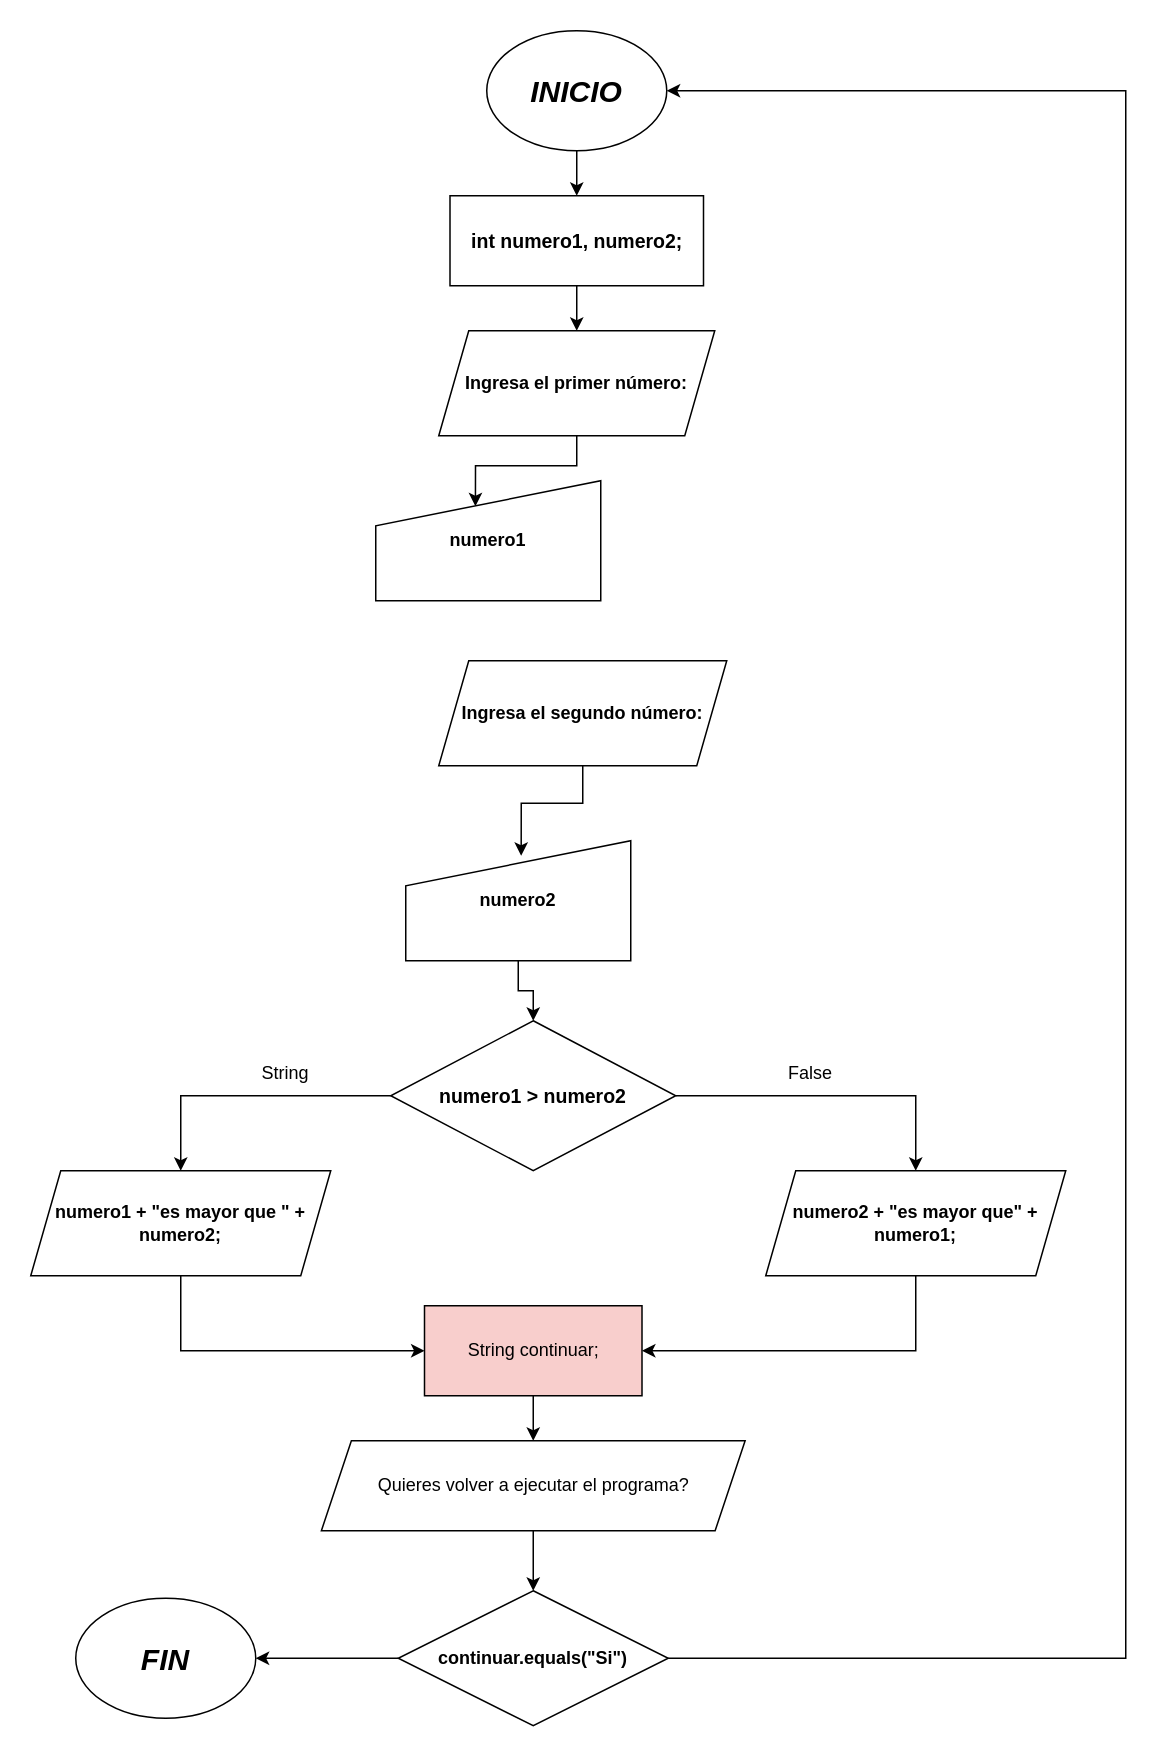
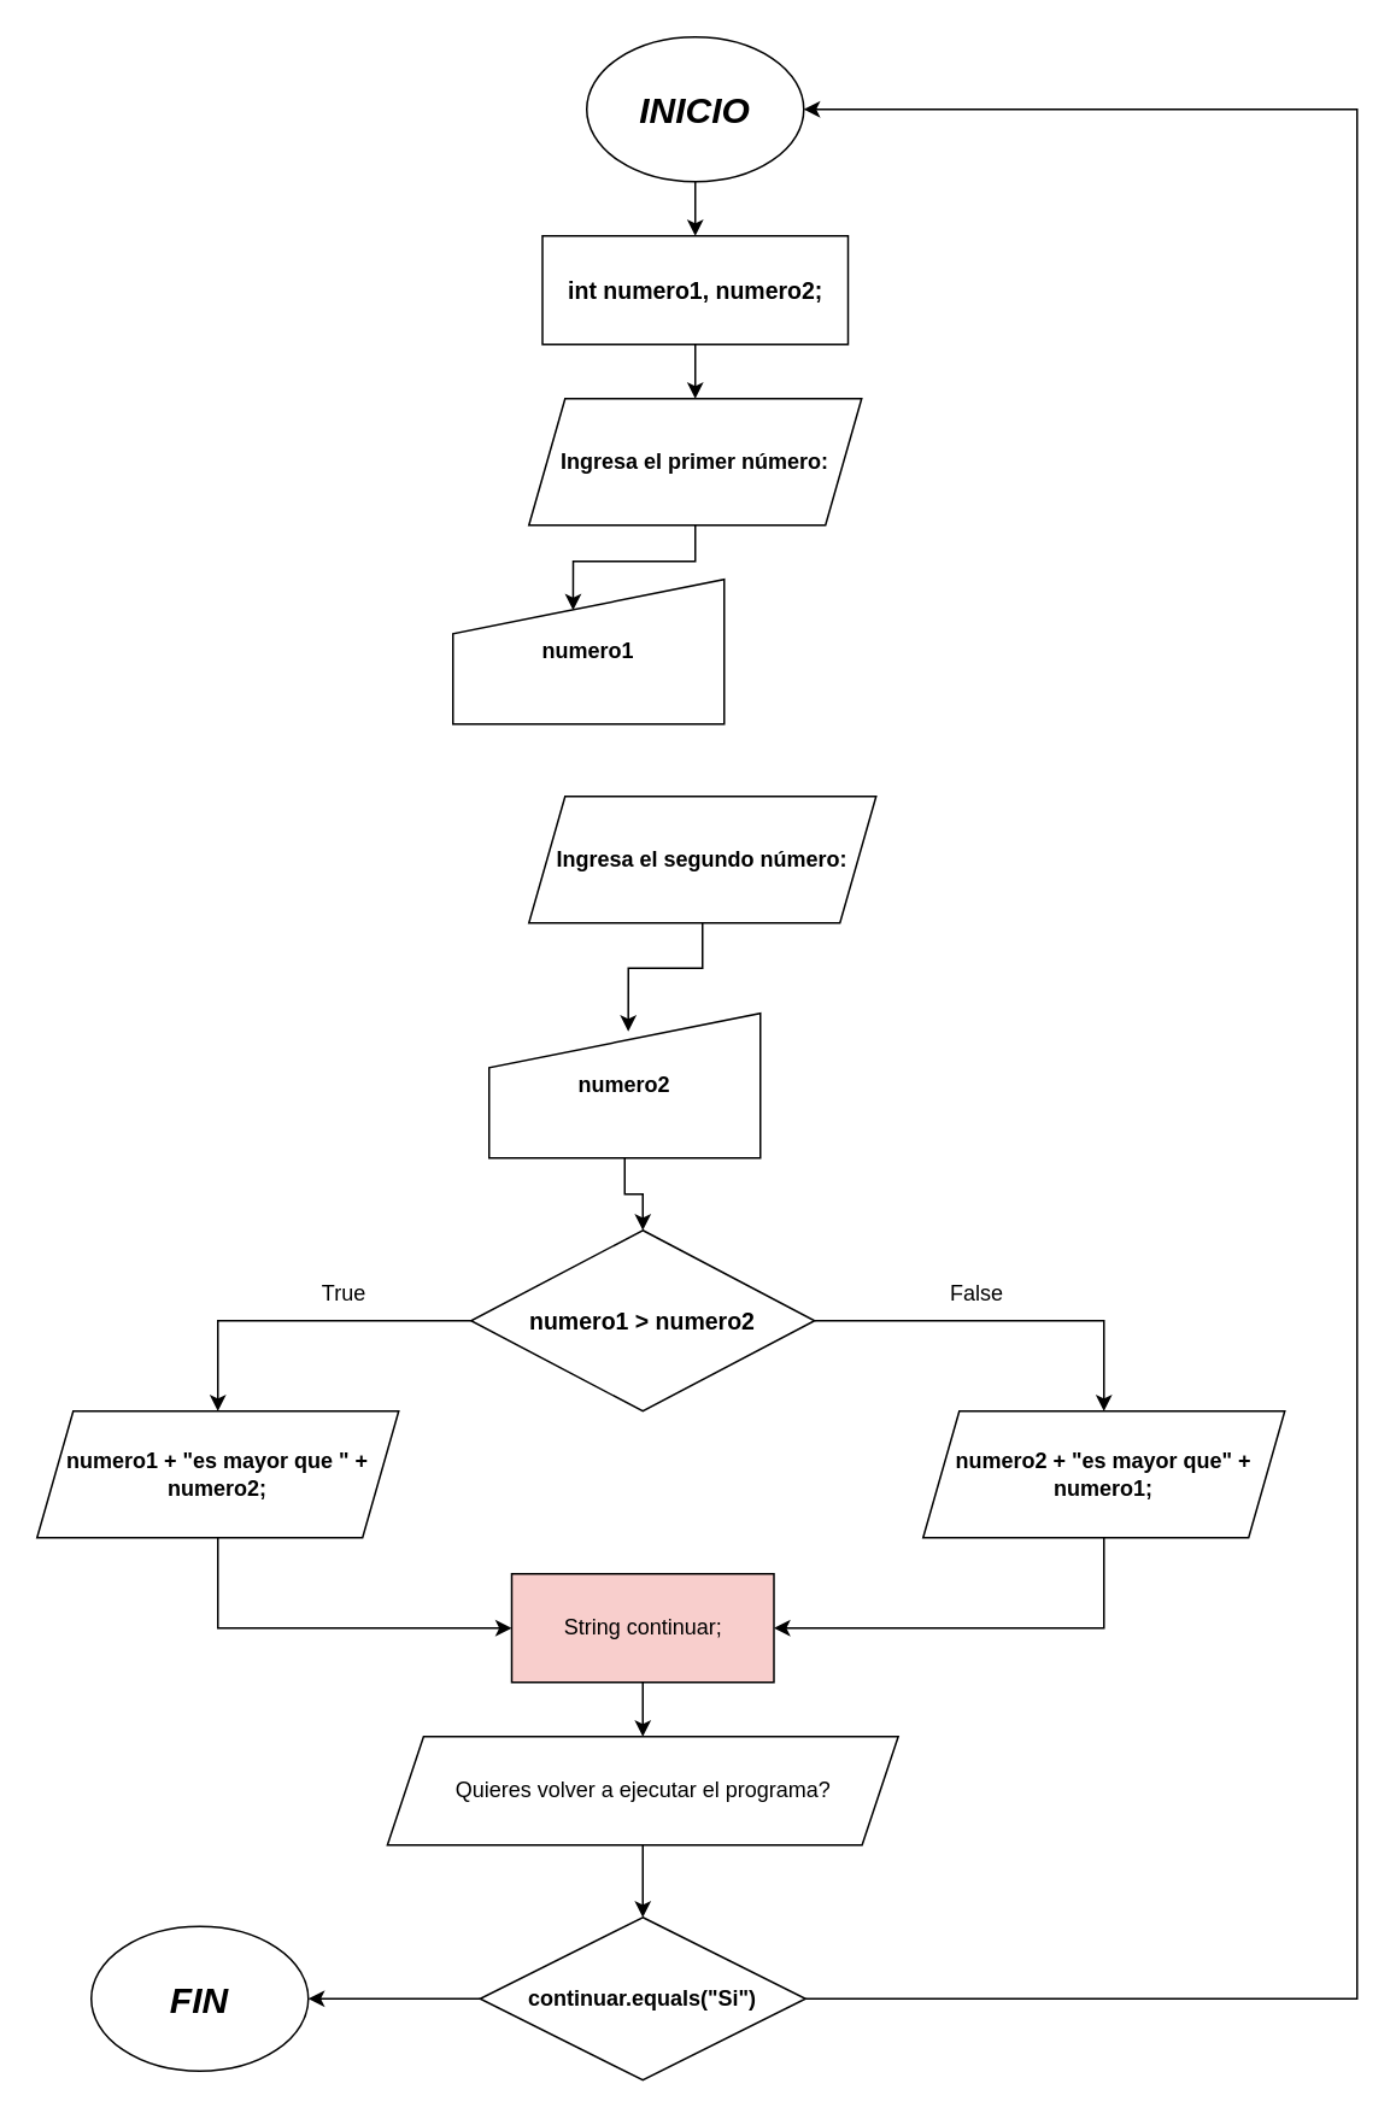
  <mxCell id="0" />
  <mxCell id="1" parent="0" />
  <mxCell id="2" style="edgeStyle=orthogonalEdgeStyle;rounded=0;orthogonalLoop=1;jettySize=auto;html=1;exitX=0.5;exitY=1;exitDx=0;exitDy=0;entryX=0.5;entryY=0;entryDx=0;entryDy=0;" edge="1" parent="1" source="3" target="5"><mxGeometry relative="1" as="geometry" /></mxCell>
  <mxCell id="3" value="INICIO" style="ellipse;whiteSpace=wrap;html=1;fontStyle=3;fontSize=20;" vertex="1" parent="1"><mxGeometry x="324" y="20" width="120" height="80" as="geometry" /></mxCell>
  <mxCell id="4" style="edgeStyle=orthogonalEdgeStyle;rounded=0;orthogonalLoop=1;jettySize=auto;html=1;exitX=0.5;exitY=1;exitDx=0;exitDy=0;entryX=0.5;entryY=0;entryDx=0;entryDy=0;" edge="1" parent="1" source="5" target="7"><mxGeometry relative="1" as="geometry" /></mxCell>
  <mxCell id="5" value="int numero1, numero2;" style="rounded=0;whiteSpace=wrap;html=1;fontStyle=1;fontSize=13;" vertex="1" parent="1"><mxGeometry x="299.5" y="130" width="169" height="60" as="geometry" /></mxCell>
  <mxCell id="6" style="edgeStyle=orthogonalEdgeStyle;rounded=0;orthogonalLoop=1;jettySize=auto;html=1;exitX=0.5;exitY=1;exitDx=0;exitDy=0;entryX=0.443;entryY=0.213;entryDx=0;entryDy=0;entryPerimeter=0;" edge="1" parent="1" source="7" target="10"><mxGeometry relative="1" as="geometry" /></mxCell>
  <mxCell id="7" value="Ingresa el primer número: " style="shape=parallelogram;perimeter=parallelogramPerimeter;whiteSpace=wrap;html=1;fixedSize=1;fontStyle=1" vertex="1" parent="1"><mxGeometry x="292" y="220" width="184" height="70" as="geometry" /></mxCell>
  <mxCell id="8" style="edgeStyle=orthogonalEdgeStyle;rounded=0;orthogonalLoop=1;jettySize=auto;html=1;exitX=0.5;exitY=1;exitDx=0;exitDy=0;entryX=0.513;entryY=0.125;entryDx=0;entryDy=0;entryPerimeter=0;" edge="1" parent="1" source="9" target="12"><mxGeometry relative="1" as="geometry" /></mxCell>
  <mxCell id="9" value="Ingresa el segundo número: " style="shape=parallelogram;perimeter=parallelogramPerimeter;whiteSpace=wrap;html=1;fixedSize=1;fontStyle=1" vertex="1" parent="1"><mxGeometry x="292" y="440" width="192" height="70" as="geometry" /></mxCell>
  <mxCell id="10" value="numero1" style="shape=manualInput;whiteSpace=wrap;html=1;fontStyle=1" vertex="1" parent="1"><mxGeometry x="250" y="320" width="150" height="80" as="geometry" /></mxCell>
  <mxCell id="11" style="edgeStyle=orthogonalEdgeStyle;rounded=0;orthogonalLoop=1;jettySize=auto;html=1;exitX=0.5;exitY=1;exitDx=0;exitDy=0;entryX=0.5;entryY=0;entryDx=0;entryDy=0;" edge="1" parent="1" source="12" target="15"><mxGeometry relative="1" as="geometry" /></mxCell>
  <mxCell id="12" value="numero2" style="shape=manualInput;whiteSpace=wrap;html=1;fontStyle=1" vertex="1" parent="1"><mxGeometry x="270" y="560" width="150" height="80" as="geometry" /></mxCell>
  <mxCell id="13" style="edgeStyle=orthogonalEdgeStyle;rounded=0;orthogonalLoop=1;jettySize=auto;html=1;exitX=0;exitY=0.5;exitDx=0;exitDy=0;entryX=0.5;entryY=0;entryDx=0;entryDy=0;" edge="1" parent="1" source="15" target="17"><mxGeometry relative="1" as="geometry" /></mxCell>
  <mxCell id="14" style="edgeStyle=orthogonalEdgeStyle;rounded=0;orthogonalLoop=1;jettySize=auto;html=1;exitX=1;exitY=0.5;exitDx=0;exitDy=0;entryX=0.5;entryY=0;entryDx=0;entryDy=0;" edge="1" parent="1" source="15" target="19"><mxGeometry relative="1" as="geometry" /></mxCell>
  <mxCell id="15" value="numero1 &amp;gt; numero2" style="rhombus;whiteSpace=wrap;html=1;fontStyle=1;fontSize=13;" vertex="1" parent="1"><mxGeometry x="260" y="680" width="190" height="100" as="geometry" /></mxCell>
  <mxCell id="16" style="edgeStyle=orthogonalEdgeStyle;rounded=0;orthogonalLoop=1;jettySize=auto;html=1;exitX=0.5;exitY=1;exitDx=0;exitDy=0;entryX=0;entryY=0.5;entryDx=0;entryDy=0;" edge="1" parent="1" source="17" target="23"><mxGeometry relative="1" as="geometry" /></mxCell>
  <mxCell id="17" value="numero1 + &quot;es mayor que &quot; + numero2;" style="shape=parallelogram;perimeter=parallelogramPerimeter;whiteSpace=wrap;html=1;fixedSize=1;fontStyle=1" vertex="1" parent="1"><mxGeometry x="20" y="780" width="200" height="70" as="geometry" /></mxCell>
  <mxCell id="18" style="edgeStyle=orthogonalEdgeStyle;rounded=0;orthogonalLoop=1;jettySize=auto;html=1;exitX=0.5;exitY=1;exitDx=0;exitDy=0;entryX=1;entryY=0.5;entryDx=0;entryDy=0;" edge="1" parent="1" source="19" target="23"><mxGeometry relative="1" as="geometry" /></mxCell>
  <mxCell id="19" value="numero2 + &quot;es mayor que&quot; + numero1;" style="shape=parallelogram;perimeter=parallelogramPerimeter;whiteSpace=wrap;html=1;fixedSize=1;fontStyle=1" vertex="1" parent="1"><mxGeometry x="510" y="780" width="200" height="70" as="geometry" /></mxCell>
- <mxCell id="20" value="String" style="text;html=1;strokeColor=none;fillColor=none;align=center;verticalAlign=middle;whiteSpace=wrap;rounded=0;" vertex="1" parent="1"><mxGeometry x="160" y="700" width="60" height="30" as="geometry" /></mxCell>
+ <mxCell id="20" value="True" style="text;html=1;strokeColor=none;fillColor=none;align=center;verticalAlign=middle;whiteSpace=wrap;rounded=0;" vertex="1" parent="1"><mxGeometry x="160" y="700" width="60" height="30" as="geometry" /></mxCell>
  <mxCell id="21" value="False" style="text;html=1;strokeColor=none;fillColor=none;align=center;verticalAlign=middle;whiteSpace=wrap;rounded=0;" vertex="1" parent="1"><mxGeometry x="510" y="700" width="60" height="30" as="geometry" /></mxCell>
  <mxCell id="22" style="edgeStyle=orthogonalEdgeStyle;rounded=0;orthogonalLoop=1;jettySize=auto;html=1;exitX=0.5;exitY=1;exitDx=0;exitDy=0;entryX=0.5;entryY=0;entryDx=0;entryDy=0;" edge="1" parent="1" source="23" target="25"><mxGeometry relative="1" as="geometry" /></mxCell>
  <mxCell id="23" value="String continuar;" style="rounded=0;whiteSpace=wrap;html=1;fillColor=#f8cecc;" vertex="1" parent="1"><mxGeometry x="282.5" y="870" width="145" height="60" as="geometry" /></mxCell>
  <mxCell id="24" style="edgeStyle=orthogonalEdgeStyle;rounded=0;orthogonalLoop=1;jettySize=auto;html=1;exitX=0.5;exitY=1;exitDx=0;exitDy=0;entryX=0.5;entryY=0;entryDx=0;entryDy=0;" edge="1" parent="1" source="25" target="28"><mxGeometry relative="1" as="geometry" /></mxCell>
  <mxCell id="25" value="Quieres volver a ejecutar el programa?" style="shape=parallelogram;perimeter=parallelogramPerimeter;whiteSpace=wrap;html=1;fixedSize=1;" vertex="1" parent="1"><mxGeometry x="213.75" y="960" width="282.5" height="60" as="geometry" /></mxCell>
  <mxCell id="26" style="edgeStyle=orthogonalEdgeStyle;rounded=0;orthogonalLoop=1;jettySize=auto;html=1;exitX=1;exitY=0.5;exitDx=0;exitDy=0;entryX=1;entryY=0.5;entryDx=0;entryDy=0;" edge="1" parent="1" source="28" target="3"><mxGeometry relative="1" as="geometry"><Array as="points"><mxPoint x="750" y="1105" /><mxPoint x="750" y="60" /></Array></mxGeometry></mxCell>
  <mxCell id="27" style="edgeStyle=orthogonalEdgeStyle;rounded=0;orthogonalLoop=1;jettySize=auto;html=1;exitX=0;exitY=0.5;exitDx=0;exitDy=0;entryX=1;entryY=0.5;entryDx=0;entryDy=0;" edge="1" parent="1" source="28" target="29"><mxGeometry relative="1" as="geometry" /></mxCell>
  <mxCell id="28" value="continuar.equals(&quot;Si&quot;)" style="rhombus;whiteSpace=wrap;html=1;fontStyle=1" vertex="1" parent="1"><mxGeometry x="265" y="1060" width="180" height="90" as="geometry" /></mxCell>
  <mxCell id="29" value="FIN" style="ellipse;whiteSpace=wrap;html=1;fontStyle=3;fontSize=20;" vertex="1" parent="1"><mxGeometry x="50" y="1065" width="120" height="80" as="geometry" /></mxCell>
